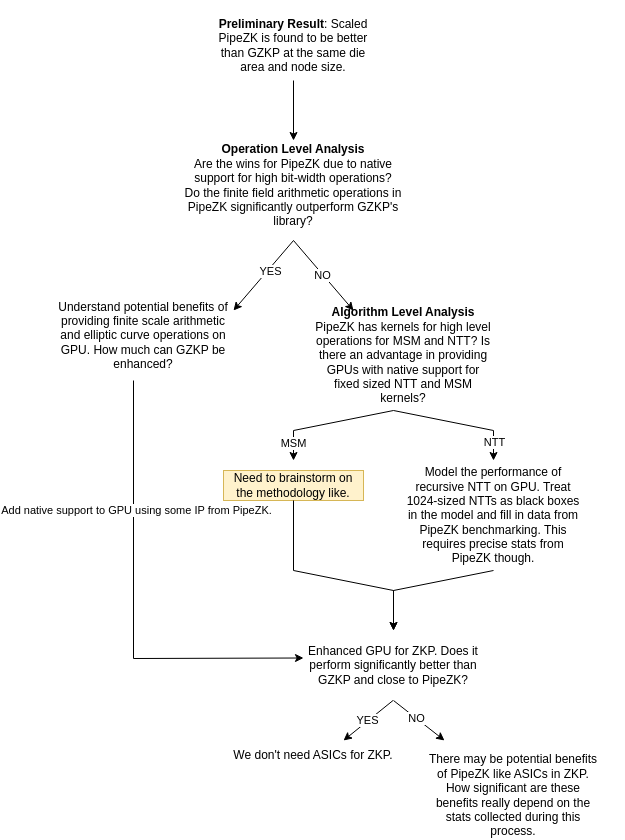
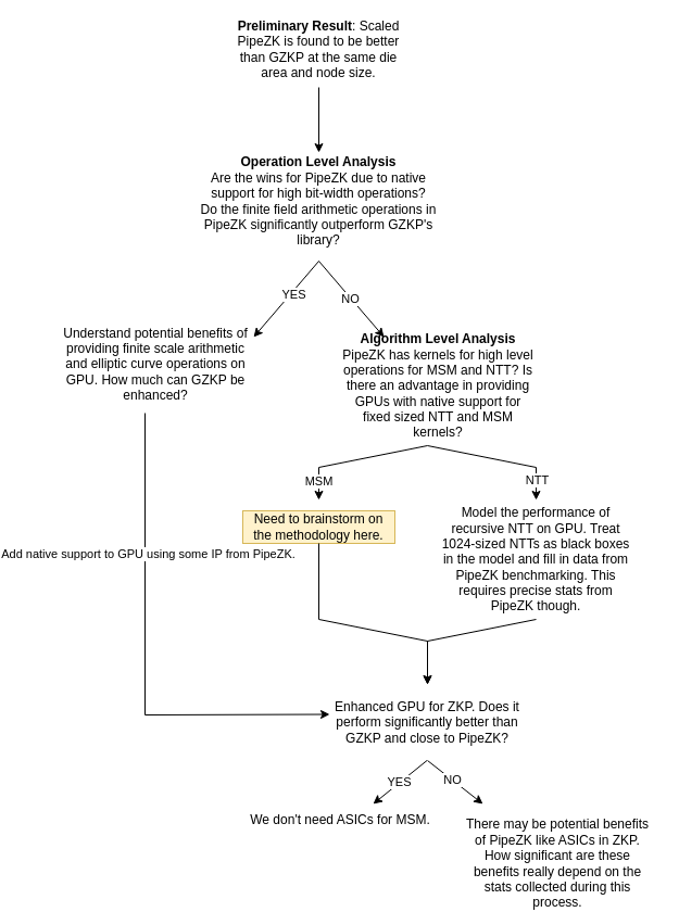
  <mxCell id="0" />
  <mxCell id="1" parent="0" />
  <mxCell id="2" value="&lt;b&gt;Preliminary Result&lt;/b&gt;: Scaled PipeZK is found to be better than GZKP at the same die area and node size." style="text;html=1;strokeColor=none;fillColor=none;align=center;verticalAlign=middle;whiteSpace=wrap;rounded=0;" vertex="1" parent="1"><mxGeometry x="180" y="20" width="160" height="50" as="geometry" /></mxCell>
  <mxCell id="3" value="&lt;b&gt;Operation Level Analysis&lt;/b&gt;&lt;br&gt;Are the wins for PipeZK due to native support for high bit-width operations?&lt;br&gt;Do the finite field arithmetic operations in PipeZK significantly outperform GZKP's library?" style="text;html=1;strokeColor=none;fillColor=none;align=center;verticalAlign=middle;whiteSpace=wrap;rounded=0;" vertex="1" parent="1"><mxGeometry x="140" y="150" width="240" height="70" as="geometry" /></mxCell>
  <mxCell id="4" value="" style="endArrow=classic;html=1;rounded=0;" edge="1" parent="1"><mxGeometry width="50" height="50" relative="1" as="geometry"><mxPoint x="260" y="80" as="sourcePoint" /><mxPoint x="260" y="140" as="targetPoint" /></mxGeometry></mxCell>
  <mxCell id="5" value="" style="endArrow=classic;html=1;rounded=0;" edge="1" parent="1"><mxGeometry width="50" height="50" relative="1" as="geometry"><mxPoint x="260" y="240" as="sourcePoint" /><mxPoint x="200" y="310" as="targetPoint" /></mxGeometry></mxCell>
  <mxCell id="6" value="YES" style="edgeLabel;html=1;align=center;verticalAlign=middle;resizable=0;points=[];" vertex="1" connectable="0" parent="5"><mxGeometry x="-0.175" y="2" relative="1" as="geometry"><mxPoint as="offset" /></mxGeometry></mxCell>
  <mxCell id="7" value="" style="endArrow=classic;html=1;rounded=0;" edge="1" parent="1"><mxGeometry width="50" height="50" relative="1" as="geometry"><mxPoint x="260" y="240" as="sourcePoint" /><mxPoint x="320" y="310" as="targetPoint" /></mxGeometry></mxCell>
  <mxCell id="8" value="NO" style="edgeLabel;html=1;align=center;verticalAlign=middle;resizable=0;points=[];" vertex="1" connectable="0" parent="7"><mxGeometry x="-0.014" y="-1" relative="1" as="geometry"><mxPoint as="offset" /></mxGeometry></mxCell>
  <mxCell id="9" value="Understand potential benefits of providing finite scale arithmetic and elliptic curve operations on GPU. How much can GZKP be enhanced?" style="text;html=1;strokeColor=none;fillColor=none;align=center;verticalAlign=middle;whiteSpace=wrap;rounded=0;" vertex="1" parent="1"><mxGeometry x="20" y="320" width="180" height="30" as="geometry" /></mxCell>
  <mxCell id="10" value="&lt;b&gt;Algorithm Level Analysis&lt;/b&gt;&lt;br&gt;PipeZK has kernels for high level operations for MSM and NTT? Is there an advantage in providing GPUs with native support for fixed sized NTT and MSM kernels?" style="text;html=1;strokeColor=none;fillColor=none;align=center;verticalAlign=middle;whiteSpace=wrap;rounded=0;" vertex="1" parent="1"><mxGeometry x="280" y="340" width="180" height="30" as="geometry" /></mxCell>
  <mxCell id="11" value="" style="endArrow=classic;html=1;rounded=0;" edge="1" parent="1"><mxGeometry width="50" height="50" relative="1" as="geometry"><mxPoint x="360" y="410" as="sourcePoint" /><mxPoint x="260" y="460" as="targetPoint" /><Array as="points"><mxPoint x="260" y="430" /></Array></mxGeometry></mxCell>
  <mxCell id="12" value="MSM" style="edgeLabel;html=1;align=center;verticalAlign=middle;resizable=0;points=[];" vertex="1" connectable="0" parent="11"><mxGeometry x="0.727" y="-1" relative="1" as="geometry"><mxPoint as="offset" /></mxGeometry></mxCell>
  <mxCell id="13" value="" style="endArrow=classic;html=1;rounded=0;" edge="1" parent="1"><mxGeometry width="50" height="50" relative="1" as="geometry"><mxPoint x="360" y="410" as="sourcePoint" /><mxPoint x="460" y="460" as="targetPoint" /><Array as="points"><mxPoint x="460" y="430" /></Array></mxGeometry></mxCell>
  <mxCell id="14" value="NTT" style="edgeLabel;html=1;align=center;verticalAlign=middle;resizable=0;points=[];" vertex="1" connectable="0" parent="13"><mxGeometry x="0.712" relative="1" as="geometry"><mxPoint as="offset" /></mxGeometry></mxCell>
- <mxCell id="15" value="Need to brainstorm on the methodology like." style="text;html=1;strokeColor=#d6b656;fillColor=#fff2cc;align=center;verticalAlign=middle;whiteSpace=wrap;rounded=0;" vertex="1" parent="1"><mxGeometry x="190" y="470" width="140" height="30" as="geometry" /></mxCell>
+ <mxCell id="15" value="Need to brainstorm on the methodology here." style="text;html=1;strokeColor=#d6b656;fillColor=#fff2cc;align=center;verticalAlign=middle;whiteSpace=wrap;rounded=0;" vertex="1" parent="1"><mxGeometry x="190" y="470" width="140" height="30" as="geometry" /></mxCell>
  <mxCell id="16" value="Model the performance of recursive NTT on GPU. Treat 1024-sized NTTs as black boxes in the model and fill in data from PipeZK benchmarking. This requires precise stats from PipeZK though." style="text;html=1;strokeColor=none;fillColor=none;align=center;verticalAlign=middle;whiteSpace=wrap;rounded=0;" vertex="1" parent="1"><mxGeometry x="370" y="500" width="180" height="30" as="geometry" /></mxCell>
  <mxCell id="17" value="" style="endArrow=classic;html=1;rounded=0;" edge="1" parent="1"><mxGeometry width="50" height="50" relative="1" as="geometry"><mxPoint x="460" y="570" as="sourcePoint" /><mxPoint x="360" y="630" as="targetPoint" /><Array as="points"><mxPoint x="360" y="590" /></Array></mxGeometry></mxCell>
  <mxCell id="18" value="" style="endArrow=classic;html=1;rounded=0;exitX=0.5;exitY=1;exitDx=0;exitDy=0;" edge="1" parent="1" source="15"><mxGeometry width="50" height="50" relative="1" as="geometry"><mxPoint x="260" y="570" as="sourcePoint" /><mxPoint x="360" y="630" as="targetPoint" /><Array as="points"><mxPoint x="260" y="570" /><mxPoint x="360" y="590" /></Array></mxGeometry></mxCell>
  <mxCell id="19" value="Enhanced GPU for ZKP. Does it perform significantly better than GZKP and close to PipeZK?" style="text;html=1;strokeColor=none;fillColor=none;align=center;verticalAlign=middle;whiteSpace=wrap;rounded=0;" vertex="1" parent="1"><mxGeometry x="270" y="650" width="180" height="30" as="geometry" /></mxCell>
  <mxCell id="20" value="" style="endArrow=classic;html=1;rounded=0;" edge="1" parent="1"><mxGeometry width="50" height="50" relative="1" as="geometry"><mxPoint x="359.5" y="700" as="sourcePoint" /><mxPoint x="310" y="740" as="targetPoint" /></mxGeometry></mxCell>
  <mxCell id="21" value="YES" style="edgeLabel;html=1;align=center;verticalAlign=middle;resizable=0;points=[];" vertex="1" connectable="0" parent="20"><mxGeometry x="0.043" y="-1" relative="1" as="geometry"><mxPoint as="offset" /></mxGeometry></mxCell>
  <mxCell id="22" value="" style="endArrow=classic;html=1;rounded=0;" edge="1" parent="1"><mxGeometry width="50" height="50" relative="1" as="geometry"><mxPoint x="360" y="700" as="sourcePoint" /><mxPoint x="411" y="740" as="targetPoint" /></mxGeometry></mxCell>
  <mxCell id="23" value="NO" style="edgeLabel;html=1;align=center;verticalAlign=middle;resizable=0;points=[];" vertex="1" connectable="0" parent="22"><mxGeometry x="-0.099" relative="1" as="geometry"><mxPoint as="offset" /></mxGeometry></mxCell>
- <mxCell id="24" value="We don't need ASICs for ZKP." style="text;html=1;strokeColor=none;fillColor=none;align=center;verticalAlign=middle;whiteSpace=wrap;rounded=0;" vertex="1" parent="1"><mxGeometry x="190" y="740" width="180" height="30" as="geometry" /></mxCell>
+ <mxCell id="24" value="We don't need ASICs for MSM." style="text;html=1;strokeColor=none;fillColor=none;align=center;verticalAlign=middle;whiteSpace=wrap;rounded=0;" vertex="1" parent="1"><mxGeometry x="190" y="740" width="180" height="30" as="geometry" /></mxCell>
  <mxCell id="25" value="There may be potential benefits of PipeZK like ASICs in ZKP. How significant are these benefits really depend on the stats collected during this process." style="text;html=1;strokeColor=none;fillColor=none;align=center;verticalAlign=middle;whiteSpace=wrap;rounded=0;" vertex="1" parent="1"><mxGeometry x="390" y="780" width="180" height="30" as="geometry" /></mxCell>
  <mxCell id="26" value="" style="endArrow=classic;html=1;rounded=0;entryX=0;entryY=0.25;entryDx=0;entryDy=0;" edge="1" parent="1" target="19"><mxGeometry width="50" height="50" relative="1" as="geometry"><mxPoint x="100" y="380" as="sourcePoint" /><mxPoint x="150" y="330" as="targetPoint" /><Array as="points"><mxPoint x="100" y="658" /></Array></mxGeometry></mxCell>
  <mxCell id="27" value="Add native support to GPU using some IP from PipeZK." style="edgeLabel;html=1;align=center;verticalAlign=middle;resizable=0;points=[];" vertex="1" connectable="0" parent="26"><mxGeometry x="-0.424" y="2" relative="1" as="geometry"><mxPoint as="offset" /></mxGeometry></mxCell>
